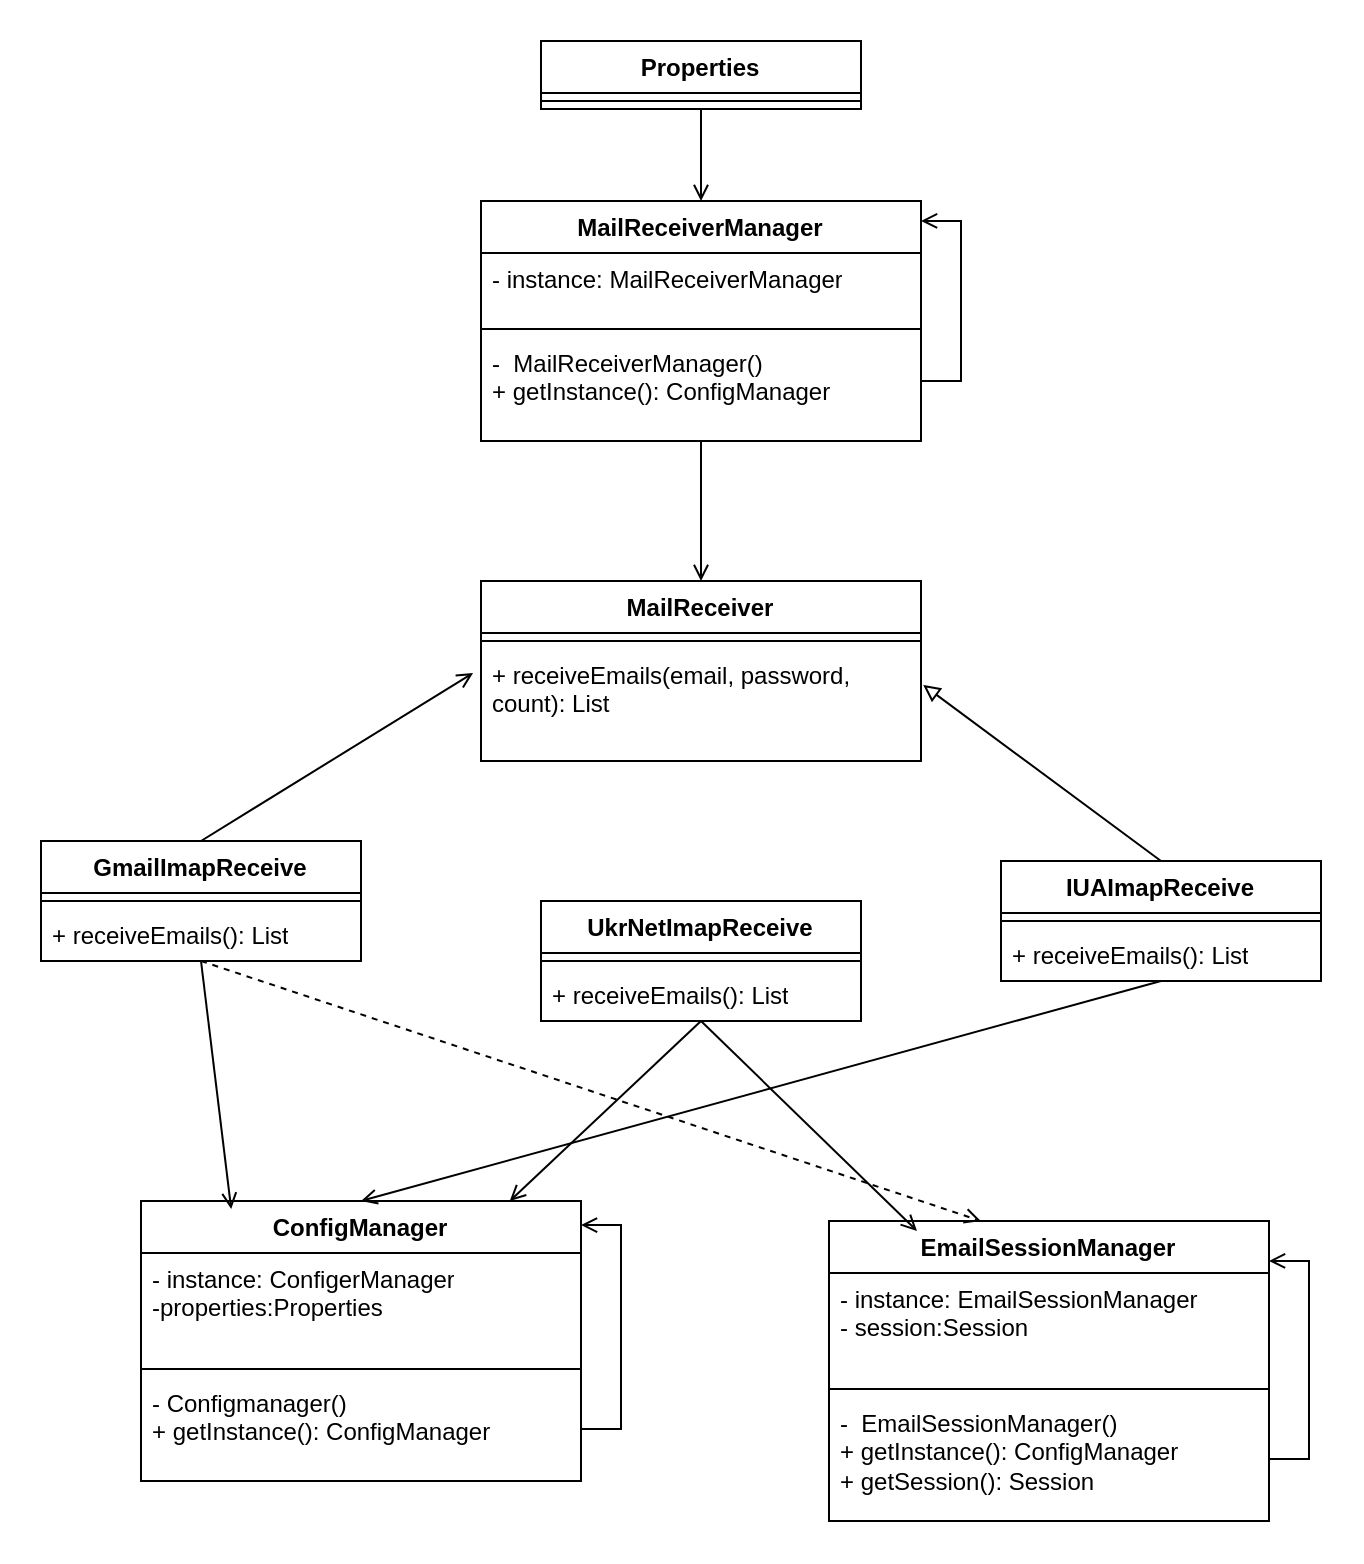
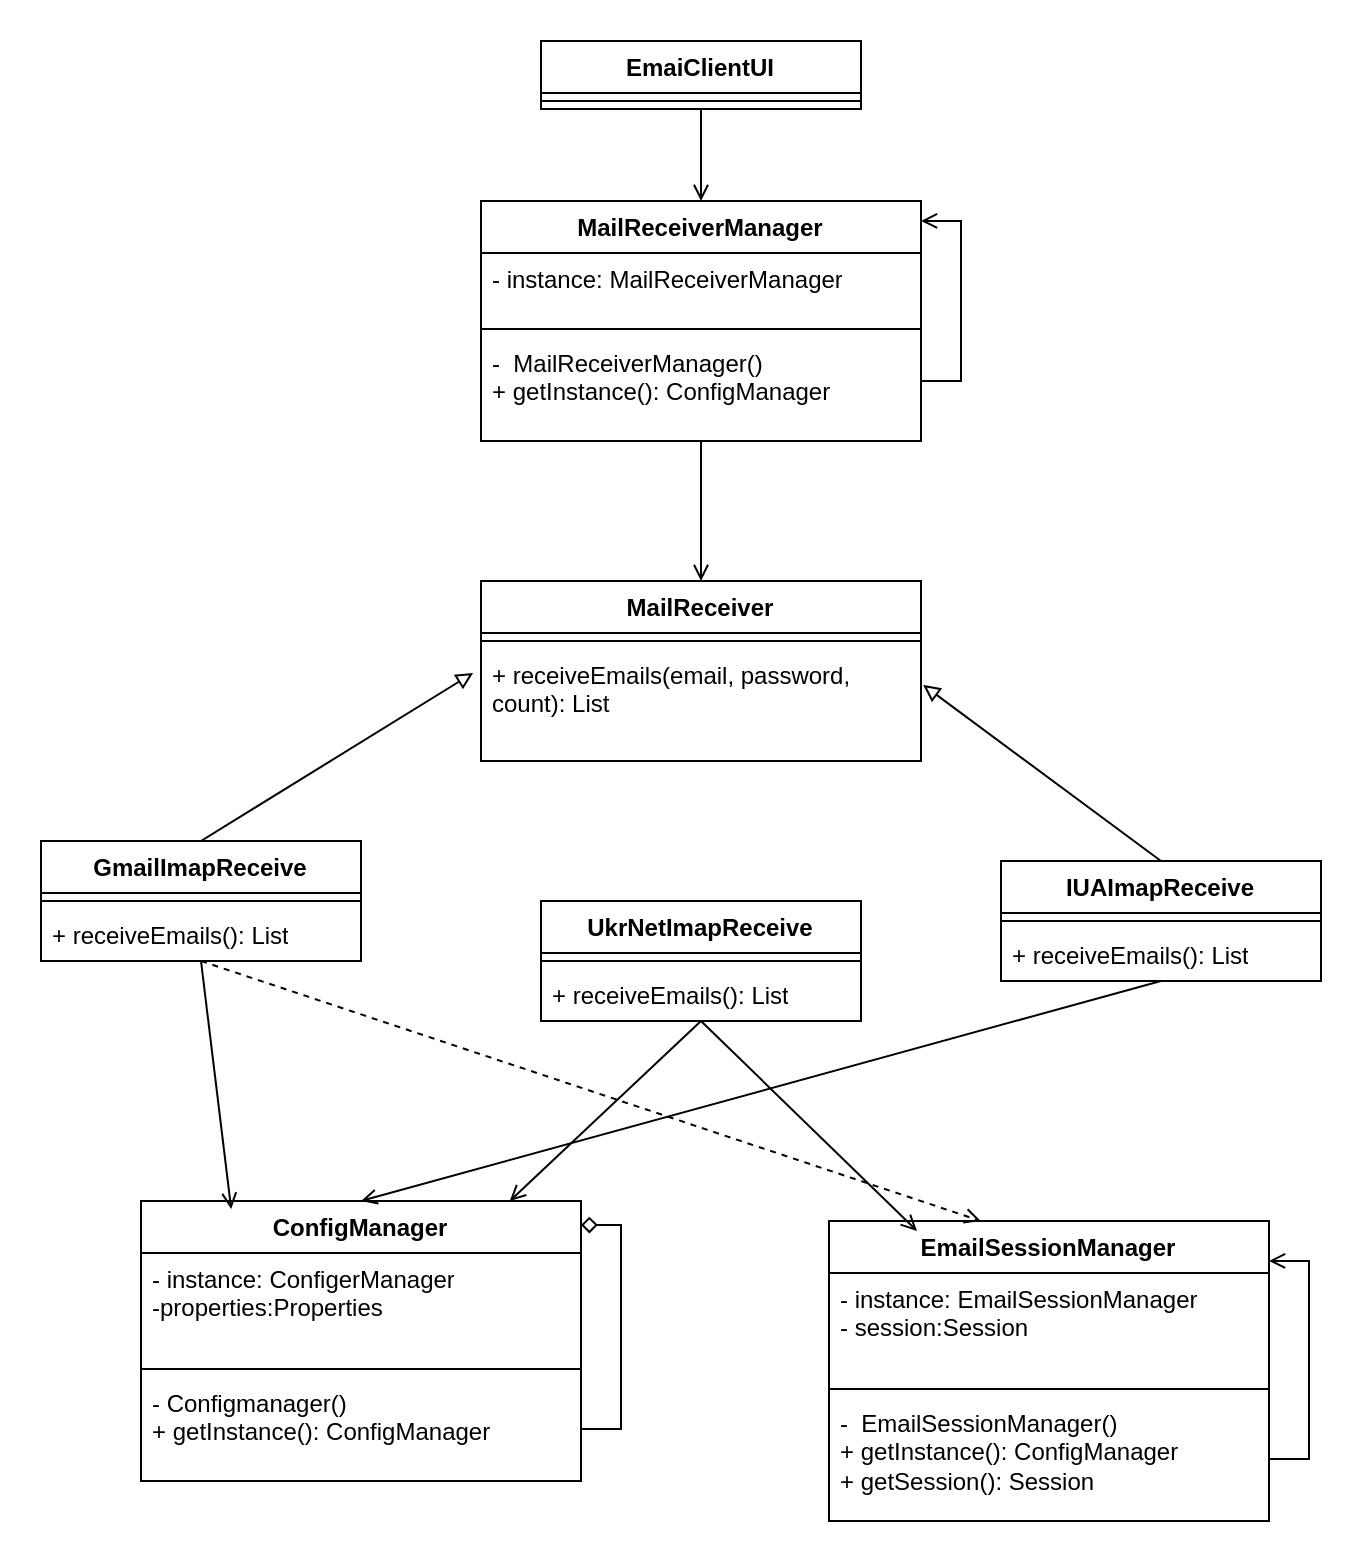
  <mxCell id="0" />
  <mxCell id="1" parent="0" />
  <mxCell id="2" value="ConfigManager" style="swimlane;fontStyle=1;align=center;verticalAlign=top;childLayout=stackLayout;horizontal=1;startSize=26;horizontalStack=0;resizeParent=1;resizeParentMax=0;resizeLast=0;collapsible=1;marginBottom=0;whiteSpace=wrap;html=1;" vertex="1" parent="1"><mxGeometry x="70" y="600" width="220" height="140" as="geometry" /></mxCell>
  <mxCell id="3" value="&lt;div&gt;- instance: ConfigerManager&lt;/div&gt;&lt;div&gt;-properties:Properties&lt;/div&gt;" style="text;strokeColor=none;fillColor=none;align=left;verticalAlign=top;spacingLeft=4;spacingRight=4;overflow=hidden;rotatable=0;points=[[0,0.5],[1,0.5]];portConstraint=eastwest;whiteSpace=wrap;html=1;" vertex="1" parent="2"><mxGeometry y="26" width="220" height="54" as="geometry" /></mxCell>
  <mxCell id="4" value="" style="line;strokeWidth=1;fillColor=none;align=left;verticalAlign=middle;spacingTop=-1;spacingLeft=3;spacingRight=3;rotatable=0;labelPosition=right;points=[];portConstraint=eastwest;strokeColor=inherit;" vertex="1" parent="2"><mxGeometry y="80" width="220" height="8" as="geometry" /></mxCell>
- <mxCell id="5" style="edgeStyle=orthogonalEdgeStyle;rounded=0;orthogonalLoop=1;jettySize=auto;html=1;exitX=1;exitY=0.5;exitDx=0;exitDy=0;entryX=1;entryY=0.086;entryDx=0;entryDy=0;entryPerimeter=0;endArrow=open;endFill=0;" edge="1" parent="2" source="6" target="2"><mxGeometry relative="1" as="geometry"><mxPoint x="310" y="60" as="targetPoint" /></mxGeometry></mxCell>
+ <mxCell id="5" style="edgeStyle=orthogonalEdgeStyle;rounded=0;orthogonalLoop=1;jettySize=auto;html=1;exitX=1;exitY=0.5;exitDx=0;exitDy=0;entryX=1;entryY=0.086;entryDx=0;entryDy=0;entryPerimeter=0;endArrow=diamond;endFill=0;" edge="1" parent="2" source="6" target="2"><mxGeometry relative="1" as="geometry"><mxPoint x="310" y="60" as="targetPoint" /></mxGeometry></mxCell>
  <mxCell id="6" value="&lt;div&gt;- Configmanager()&lt;/div&gt;&lt;div&gt;+ getInstance(): ConfigManager&lt;/div&gt;" style="text;strokeColor=none;fillColor=none;align=left;verticalAlign=top;spacingLeft=4;spacingRight=4;overflow=hidden;rotatable=0;points=[[0,0.5],[1,0.5]];portConstraint=eastwest;whiteSpace=wrap;html=1;" vertex="1" parent="2"><mxGeometry y="88" width="220" height="52" as="geometry" /></mxCell>
  <mxCell id="7" value="EmailSessionManager" style="swimlane;fontStyle=1;align=center;verticalAlign=top;childLayout=stackLayout;horizontal=1;startSize=26;horizontalStack=0;resizeParent=1;resizeParentMax=0;resizeLast=0;collapsible=1;marginBottom=0;whiteSpace=wrap;html=1;" vertex="1" parent="1"><mxGeometry x="414" y="610" width="220" height="150" as="geometry" /></mxCell>
  <mxCell id="8" value="&lt;div&gt;- instance: EmailSessionManager&lt;/div&gt;&lt;div&gt;- session:Session&lt;/div&gt;" style="text;strokeColor=none;fillColor=none;align=left;verticalAlign=top;spacingLeft=4;spacingRight=4;overflow=hidden;rotatable=0;points=[[0,0.5],[1,0.5]];portConstraint=eastwest;whiteSpace=wrap;html=1;" vertex="1" parent="7"><mxGeometry y="26" width="220" height="54" as="geometry" /></mxCell>
  <mxCell id="9" value="" style="line;strokeWidth=1;fillColor=none;align=left;verticalAlign=middle;spacingTop=-1;spacingLeft=3;spacingRight=3;rotatable=0;labelPosition=right;points=[];portConstraint=eastwest;strokeColor=inherit;" vertex="1" parent="7"><mxGeometry y="80" width="220" height="8" as="geometry" /></mxCell>
  <mxCell id="10" value="&lt;div&gt;-&amp;nbsp; EmailSessionManager()&lt;/div&gt;&lt;div&gt;+ getInstance(): ConfigManager&lt;/div&gt;&lt;div&gt;+ getSession(): Session&lt;/div&gt;" style="text;strokeColor=none;fillColor=none;align=left;verticalAlign=top;spacingLeft=4;spacingRight=4;overflow=hidden;rotatable=0;points=[[0,0.5],[1,0.5]];portConstraint=eastwest;whiteSpace=wrap;html=1;" vertex="1" parent="7"><mxGeometry y="88" width="220" height="62" as="geometry" /></mxCell>
  <mxCell id="11" style="edgeStyle=orthogonalEdgeStyle;rounded=0;orthogonalLoop=1;jettySize=auto;html=1;exitX=1;exitY=0.5;exitDx=0;exitDy=0;entryX=1;entryY=0.133;entryDx=0;entryDy=0;entryPerimeter=0;endArrow=open;endFill=0;" edge="1" parent="7" source="10" target="7"><mxGeometry relative="1" as="geometry" /></mxCell>
  <mxCell id="12" style="edgeStyle=orthogonalEdgeStyle;rounded=0;orthogonalLoop=1;jettySize=auto;html=1;exitX=0.5;exitY=1;exitDx=0;exitDy=0;entryX=0.5;entryY=0;entryDx=0;entryDy=0;endArrow=open;endFill=0;" edge="1" parent="1" source="13" target="18"><mxGeometry relative="1" as="geometry" /></mxCell>
  <mxCell id="13" value="MailReceiverManager" style="swimlane;fontStyle=1;align=center;verticalAlign=top;childLayout=stackLayout;horizontal=1;startSize=26;horizontalStack=0;resizeParent=1;resizeParentMax=0;resizeLast=0;collapsible=1;marginBottom=0;whiteSpace=wrap;html=1;" vertex="1" parent="1"><mxGeometry x="240" y="100" width="220" height="120" as="geometry" /></mxCell>
  <mxCell id="14" value="&lt;div&gt;- instance: MailReceiverManager&lt;/div&gt;" style="text;strokeColor=none;fillColor=none;align=left;verticalAlign=top;spacingLeft=4;spacingRight=4;overflow=hidden;rotatable=0;points=[[0,0.5],[1,0.5]];portConstraint=eastwest;whiteSpace=wrap;html=1;" vertex="1" parent="13"><mxGeometry y="26" width="220" height="34" as="geometry" /></mxCell>
  <mxCell id="15" value="" style="line;strokeWidth=1;fillColor=none;align=left;verticalAlign=middle;spacingTop=-1;spacingLeft=3;spacingRight=3;rotatable=0;labelPosition=right;points=[];portConstraint=eastwest;strokeColor=inherit;" vertex="1" parent="13"><mxGeometry y="60" width="220" height="8" as="geometry" /></mxCell>
  <mxCell id="16" value="&lt;div&gt;-&amp;nbsp; MailReceiverManager()&lt;/div&gt;&lt;div&gt;+ getInstance(): ConfigManager&lt;/div&gt;" style="text;strokeColor=none;fillColor=none;align=left;verticalAlign=top;spacingLeft=4;spacingRight=4;overflow=hidden;rotatable=0;points=[[0,0.5],[1,0.5]];portConstraint=eastwest;whiteSpace=wrap;html=1;" vertex="1" parent="13"><mxGeometry y="68" width="220" height="52" as="geometry" /></mxCell>
  <mxCell id="17" style="edgeStyle=orthogonalEdgeStyle;rounded=0;orthogonalLoop=1;jettySize=auto;html=1;exitX=1;exitY=0.75;exitDx=0;exitDy=0;entryX=1;entryY=0.083;entryDx=0;entryDy=0;entryPerimeter=0;endArrow=open;endFill=0;" edge="1" parent="1" source="13" target="13"><mxGeometry relative="1" as="geometry" /></mxCell>
  <mxCell id="18" value="MailReceiver" style="swimlane;fontStyle=1;align=center;verticalAlign=top;childLayout=stackLayout;horizontal=1;startSize=26;horizontalStack=0;resizeParent=1;resizeParentMax=0;resizeLast=0;collapsible=1;marginBottom=0;whiteSpace=wrap;html=1;" vertex="1" parent="1"><mxGeometry x="240" y="290" width="220" height="90" as="geometry" /></mxCell>
  <mxCell id="19" value="" style="line;strokeWidth=1;fillColor=none;align=left;verticalAlign=middle;spacingTop=-1;spacingLeft=3;spacingRight=3;rotatable=0;labelPosition=right;points=[];portConstraint=eastwest;strokeColor=inherit;" vertex="1" parent="18"><mxGeometry y="26" width="220" height="8" as="geometry" /></mxCell>
  <mxCell id="20" value="+ receiveEmails(email, password, count): List" style="text;strokeColor=none;fillColor=none;align=left;verticalAlign=top;spacingLeft=4;spacingRight=4;overflow=hidden;rotatable=0;points=[[0,0.5],[1,0.5]];portConstraint=eastwest;whiteSpace=wrap;html=1;" vertex="1" parent="18"><mxGeometry y="34" width="220" height="56" as="geometry" /></mxCell>
  <mxCell id="21" value="GmailImapReceive" style="swimlane;fontStyle=1;align=center;verticalAlign=top;childLayout=stackLayout;horizontal=1;startSize=26;horizontalStack=0;resizeParent=1;resizeParentMax=0;resizeLast=0;collapsible=1;marginBottom=0;whiteSpace=wrap;html=1;" vertex="1" parent="1"><mxGeometry x="20" y="420" width="160" height="60" as="geometry" /></mxCell>
  <mxCell id="22" value="" style="line;strokeWidth=1;fillColor=none;align=left;verticalAlign=middle;spacingTop=-1;spacingLeft=3;spacingRight=3;rotatable=0;labelPosition=right;points=[];portConstraint=eastwest;strokeColor=inherit;" vertex="1" parent="21"><mxGeometry y="26" width="160" height="8" as="geometry" /></mxCell>
  <mxCell id="23" value="+ receiveEmails(): List" style="text;strokeColor=none;fillColor=none;align=left;verticalAlign=top;spacingLeft=4;spacingRight=4;overflow=hidden;rotatable=0;points=[[0,0.5],[1,0.5]];portConstraint=eastwest;whiteSpace=wrap;html=1;" vertex="1" parent="21"><mxGeometry y="34" width="160" height="26" as="geometry" /></mxCell>
  <mxCell id="24" style="rounded=0;orthogonalLoop=1;jettySize=auto;html=1;exitX=0.5;exitY=1;exitDx=0;exitDy=0;endArrow=open;endFill=0;" edge="1" parent="1" source="25" target="2"><mxGeometry relative="1" as="geometry" /></mxCell>
  <mxCell id="25" value="UkrNetImapReceive" style="swimlane;fontStyle=1;align=center;verticalAlign=top;childLayout=stackLayout;horizontal=1;startSize=26;horizontalStack=0;resizeParent=1;resizeParentMax=0;resizeLast=0;collapsible=1;marginBottom=0;whiteSpace=wrap;html=1;" vertex="1" parent="1"><mxGeometry x="270" y="450" width="160" height="60" as="geometry" /></mxCell>
  <mxCell id="26" value="" style="line;strokeWidth=1;fillColor=none;align=left;verticalAlign=middle;spacingTop=-1;spacingLeft=3;spacingRight=3;rotatable=0;labelPosition=right;points=[];portConstraint=eastwest;strokeColor=inherit;" vertex="1" parent="25"><mxGeometry y="26" width="160" height="8" as="geometry" /></mxCell>
  <mxCell id="27" value="+ receiveEmails(): List" style="text;strokeColor=none;fillColor=none;align=left;verticalAlign=top;spacingLeft=4;spacingRight=4;overflow=hidden;rotatable=0;points=[[0,0.5],[1,0.5]];portConstraint=eastwest;whiteSpace=wrap;html=1;" vertex="1" parent="25"><mxGeometry y="34" width="160" height="26" as="geometry" /></mxCell>
  <mxCell id="28" style="rounded=0;orthogonalLoop=1;jettySize=auto;html=1;exitX=0.5;exitY=1;exitDx=0;exitDy=0;entryX=0.5;entryY=0;entryDx=0;entryDy=0;endArrow=open;endFill=0;" edge="1" parent="1" source="29" target="2"><mxGeometry relative="1" as="geometry" /></mxCell>
  <mxCell id="29" value="IUAImapReceive" style="swimlane;fontStyle=1;align=center;verticalAlign=top;childLayout=stackLayout;horizontal=1;startSize=26;horizontalStack=0;resizeParent=1;resizeParentMax=0;resizeLast=0;collapsible=1;marginBottom=0;whiteSpace=wrap;html=1;" vertex="1" parent="1"><mxGeometry x="500" y="430" width="160" height="60" as="geometry" /></mxCell>
  <mxCell id="30" value="" style="line;strokeWidth=1;fillColor=none;align=left;verticalAlign=middle;spacingTop=-1;spacingLeft=3;spacingRight=3;rotatable=0;labelPosition=right;points=[];portConstraint=eastwest;strokeColor=inherit;" vertex="1" parent="29"><mxGeometry y="26" width="160" height="8" as="geometry" /></mxCell>
  <mxCell id="31" value="+ receiveEmails(): List" style="text;strokeColor=none;fillColor=none;align=left;verticalAlign=top;spacingLeft=4;spacingRight=4;overflow=hidden;rotatable=0;points=[[0,0.5],[1,0.5]];portConstraint=eastwest;whiteSpace=wrap;html=1;" vertex="1" parent="29"><mxGeometry y="34" width="160" height="26" as="geometry" /></mxCell>
  <mxCell id="32" style="rounded=0;orthogonalLoop=1;jettySize=auto;html=1;exitX=0.5;exitY=1;exitDx=0;exitDy=0;endArrow=open;endFill=0;" edge="1" parent="1" source="33" target="13"><mxGeometry relative="1" as="geometry" /></mxCell>
- <mxCell id="33" value="Properties" style="swimlane;fontStyle=1;align=center;verticalAlign=top;childLayout=stackLayout;horizontal=1;startSize=26;horizontalStack=0;resizeParent=1;resizeParentMax=0;resizeLast=0;collapsible=1;marginBottom=0;whiteSpace=wrap;html=1;" vertex="1" parent="1"><mxGeometry x="270" y="20" width="160" height="34" as="geometry" /></mxCell>
+ <mxCell id="33" value="EmaiClientUI" style="swimlane;fontStyle=1;align=center;verticalAlign=top;childLayout=stackLayout;horizontal=1;startSize=26;horizontalStack=0;resizeParent=1;resizeParentMax=0;resizeLast=0;collapsible=1;marginBottom=0;whiteSpace=wrap;html=1;" vertex="1" parent="1"><mxGeometry x="270" y="20" width="160" height="34" as="geometry" /></mxCell>
  <mxCell id="34" value="" style="line;strokeWidth=1;fillColor=none;align=left;verticalAlign=middle;spacingTop=-1;spacingLeft=3;spacingRight=3;rotatable=0;labelPosition=right;points=[];portConstraint=eastwest;strokeColor=inherit;" vertex="1" parent="33"><mxGeometry y="26" width="160" height="8" as="geometry" /></mxCell>
- <mxCell id="35" style="rounded=0;orthogonalLoop=1;jettySize=auto;html=1;exitX=0.5;exitY=0;exitDx=0;exitDy=0;entryX=-0.018;entryY=0.214;entryDx=0;entryDy=0;entryPerimeter=0;endArrow=open;endFill=0;" edge="1" parent="1" source="21" target="20"><mxGeometry relative="1" as="geometry" /></mxCell>
+ <mxCell id="35" style="rounded=0;orthogonalLoop=1;jettySize=auto;html=1;exitX=0.5;exitY=0;exitDx=0;exitDy=0;entryX=-0.018;entryY=0.214;entryDx=0;entryDy=0;entryPerimeter=0;endArrow=block;endFill=0;" edge="1" parent="1" source="21" target="20"><mxGeometry relative="1" as="geometry" /></mxCell>
  <mxCell id="36" style="rounded=0;orthogonalLoop=1;jettySize=auto;html=1;exitX=0.5;exitY=0;exitDx=0;exitDy=0;entryX=1.005;entryY=0.321;entryDx=0;entryDy=0;entryPerimeter=0;endArrow=block;endFill=0;" edge="1" parent="1" source="29" target="20"><mxGeometry relative="1" as="geometry" /></mxCell>
  <mxCell id="37" style="rounded=0;orthogonalLoop=1;jettySize=auto;html=1;exitX=0.5;exitY=1;exitDx=0;exitDy=0;entryX=0.2;entryY=0.033;entryDx=0;entryDy=0;entryPerimeter=0;endArrow=open;endFill=0;" edge="1" parent="1" source="25" target="7"><mxGeometry relative="1" as="geometry" /></mxCell>
  <mxCell id="38" style="rounded=0;orthogonalLoop=1;jettySize=auto;html=1;exitX=0.5;exitY=1;exitDx=0;exitDy=0;entryX=0.205;entryY=0.029;entryDx=0;entryDy=0;entryPerimeter=0;endArrow=open;endFill=0;" edge="1" parent="1" source="21" target="2"><mxGeometry relative="1" as="geometry" /></mxCell>
  <mxCell id="39" style="rounded=0;orthogonalLoop=1;jettySize=auto;html=1;exitX=0.5;exitY=1;exitDx=0;exitDy=0;entryX=0.345;entryY=0;entryDx=0;entryDy=0;entryPerimeter=0;endArrow=open;endFill=0;dashed=1;" edge="1" parent="1" source="21" target="7"><mxGeometry relative="1" as="geometry" /></mxCell>
